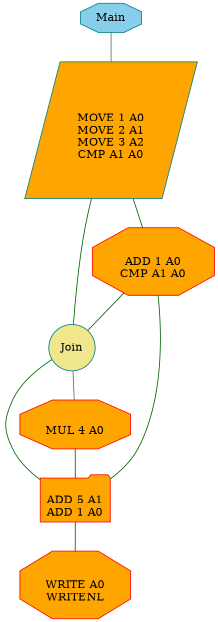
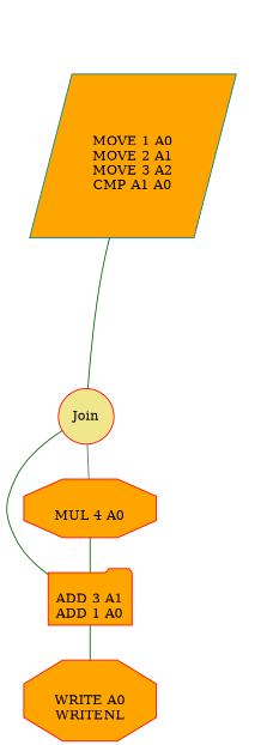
  graph {
    fontname="DejaVu Serif"
    node [color=red fillcolor=orange fontname="DejaVu Serif" shape=octagon style=filled]
    edge [color=darkgreen fontname="DejaVu Serif"]
-   n1 [color=teal fillcolor=skyblue label=Main]
    n2 [color=teal label="\nMOVE 1 A0\nMOVE 2 A1\nMOVE 3 A2\nCMP A1 A0" shape=parallelogram]
-   n3 [label="\nADD 1 A0\nCMP A1 A0"]
-   n4 [color=teal fillcolor=khaki label=Join shape=circle]
-   n5 [label="\nADD 5 A1\nADD 1 A0" shape=folder]
+   n4 [fillcolor=khaki label=Join shape=circle]
+   n5 [label="\nADD 3 A1\nADD 1 A0" shape=folder]
    n6 [label="\nMUL 4 A0"]
    n7 [label="\nWRITE A0\nWRITENL"]
-   n1 -- n2 [color=gray40]
-   n2 -- n3
    n2 -- n4
-   n3 -- n4
-   n3 -- n5
    n4 -- n5
    n4 -- n6 [color=gray40]
    n5 -- n7
    n6 -- n5
  }
